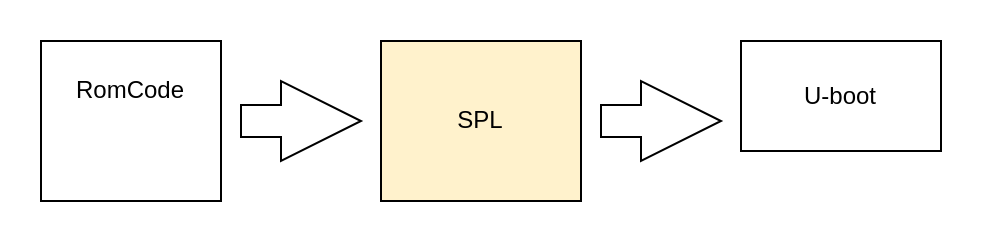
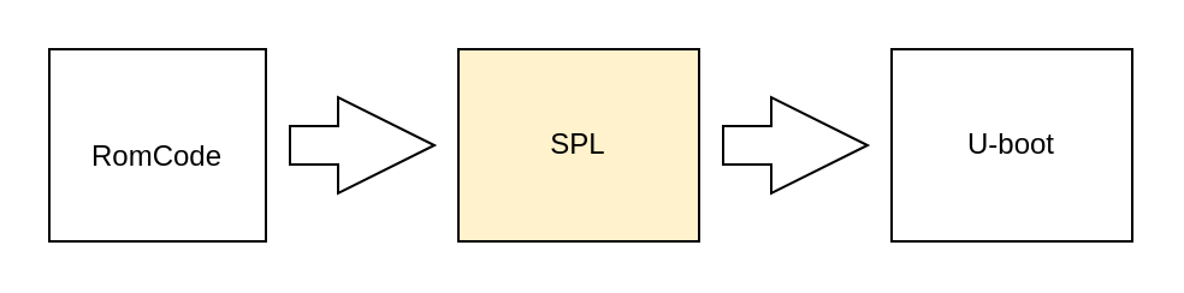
  <mxCell id="0" />
  <mxCell id="1" parent="0" />
  <mxCell id="2" value="" style="rounded=0;whiteSpace=wrap;html=1;" vertex="1" parent="1"><mxGeometry x="20" y="20" width="90" height="80" as="geometry" /></mxCell>
  <mxCell id="3" value="SPL" style="rounded=0;whiteSpace=wrap;html=1;fillColor=#fff2cc;" vertex="1" parent="1"><mxGeometry x="190" y="20" width="100" height="80" as="geometry" /></mxCell>
- <mxCell id="4" value="U-boot" style="rounded=0;whiteSpace=wrap;html=1;" vertex="1" parent="1"><mxGeometry x="370" y="20" width="100" height="55" as="geometry" /></mxCell>
- <mxCell id="5" value="RomCode" style="text;html=1;strokeColor=none;fillColor=none;align=center;verticalAlign=middle;whiteSpace=wrap;rounded=0;" vertex="1" parent="1"><mxGeometry x="35" y="30" width="60" height="30" as="geometry" /></mxCell>
+ <mxCell id="4" value="U-boot" style="rounded=0;whiteSpace=wrap;html=1;" vertex="1" parent="1"><mxGeometry x="370" y="20" width="100" height="80" as="geometry" /></mxCell>
+ <mxCell id="5" value="RomCode" style="text;html=1;strokeColor=none;fillColor=none;align=center;verticalAlign=middle;whiteSpace=wrap;rounded=0;" vertex="1" parent="1"><mxGeometry x="35" y="50" width="60" height="30" as="geometry" /></mxCell>
  <mxCell id="6" value="" style="html=1;shadow=0;dashed=0;align=center;verticalAlign=middle;shape=mxgraph.arrows2.arrow;dy=0.6;dx=40;notch=0;" vertex="1" parent="1"><mxGeometry x="120" y="40" width="60" height="40" as="geometry" /></mxCell>
  <mxCell id="7" value="" style="html=1;shadow=0;dashed=0;align=center;verticalAlign=middle;shape=mxgraph.arrows2.arrow;dy=0.6;dx=40;notch=0;" vertex="1" parent="1"><mxGeometry x="300" y="40" width="60" height="40" as="geometry" /></mxCell>
